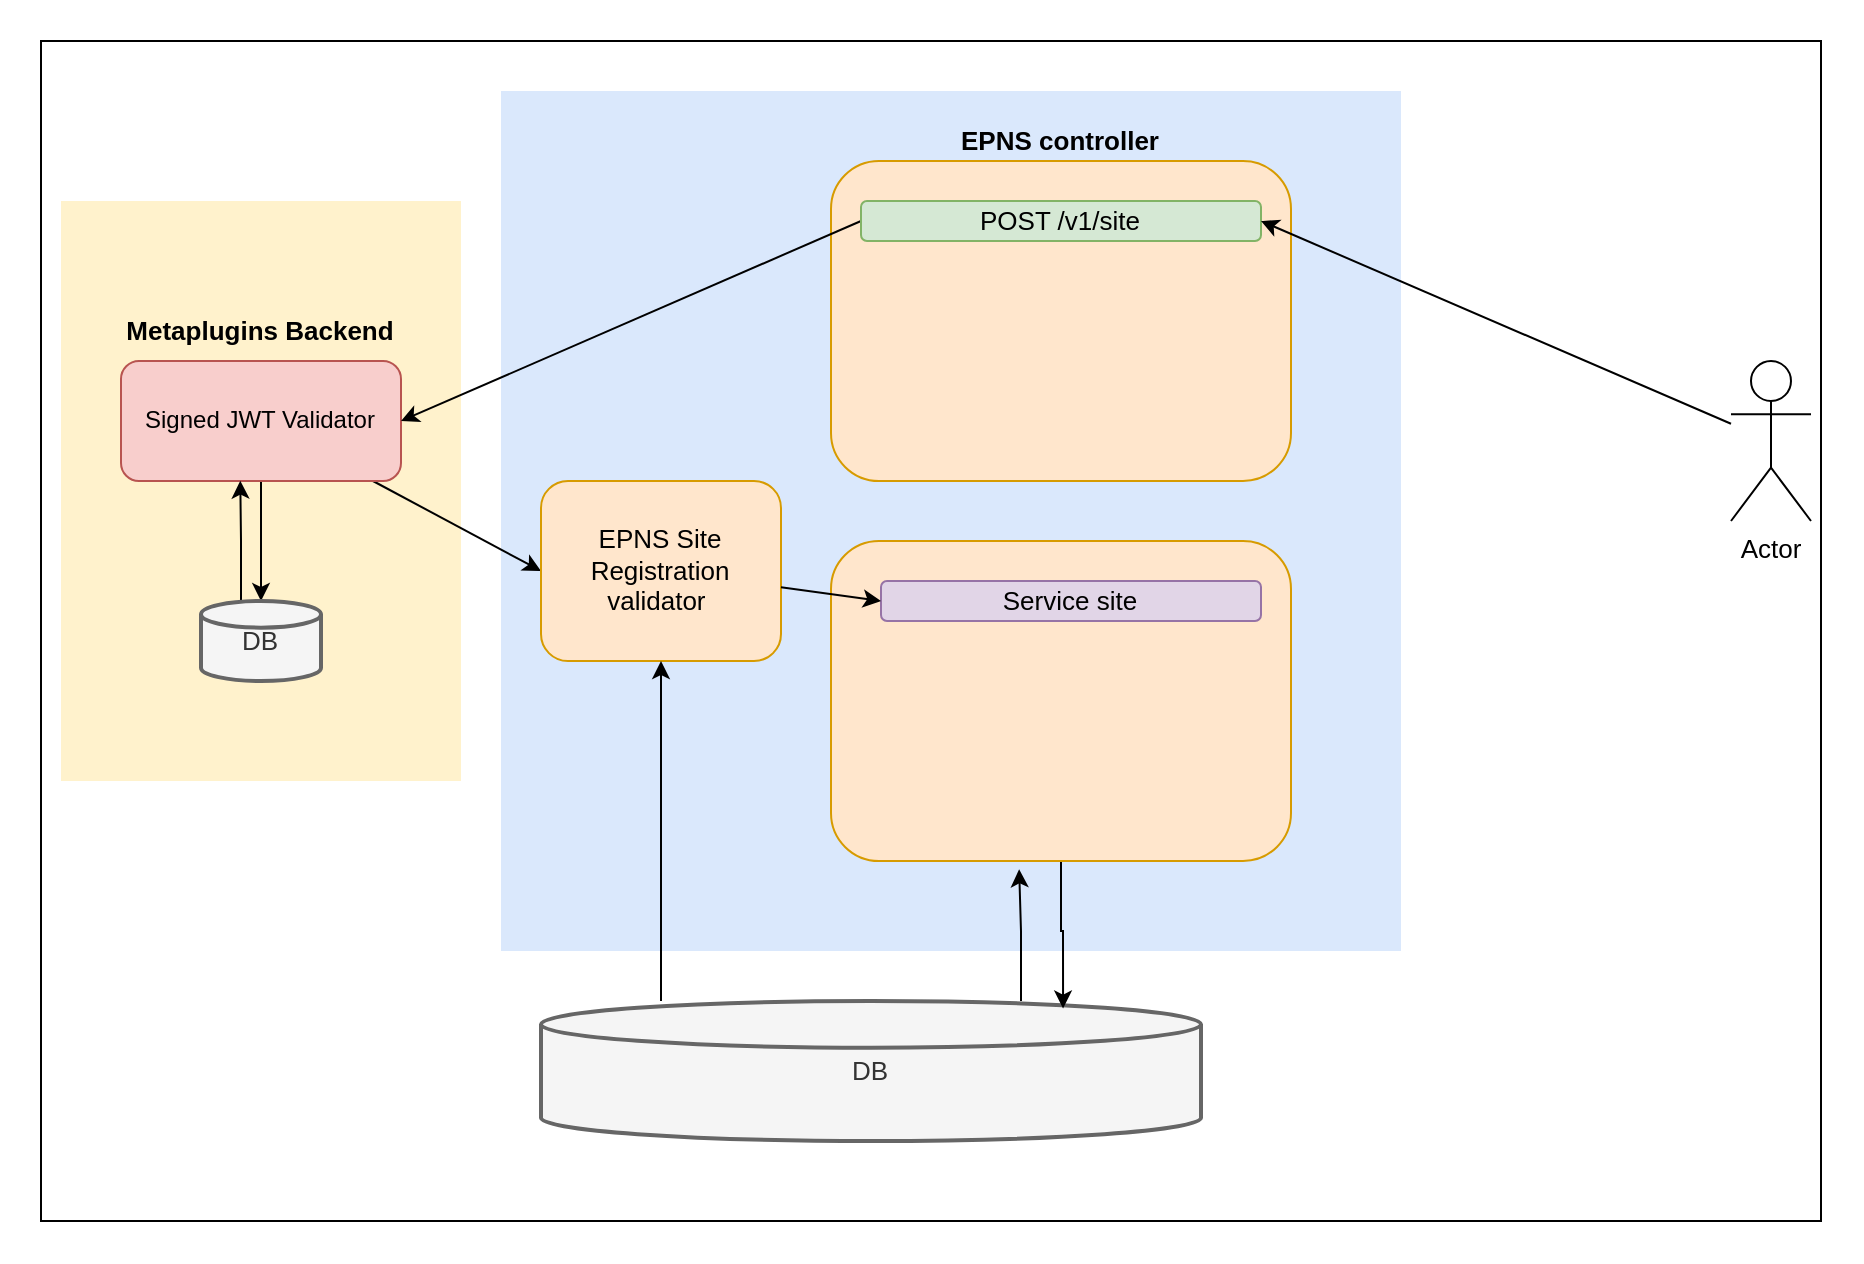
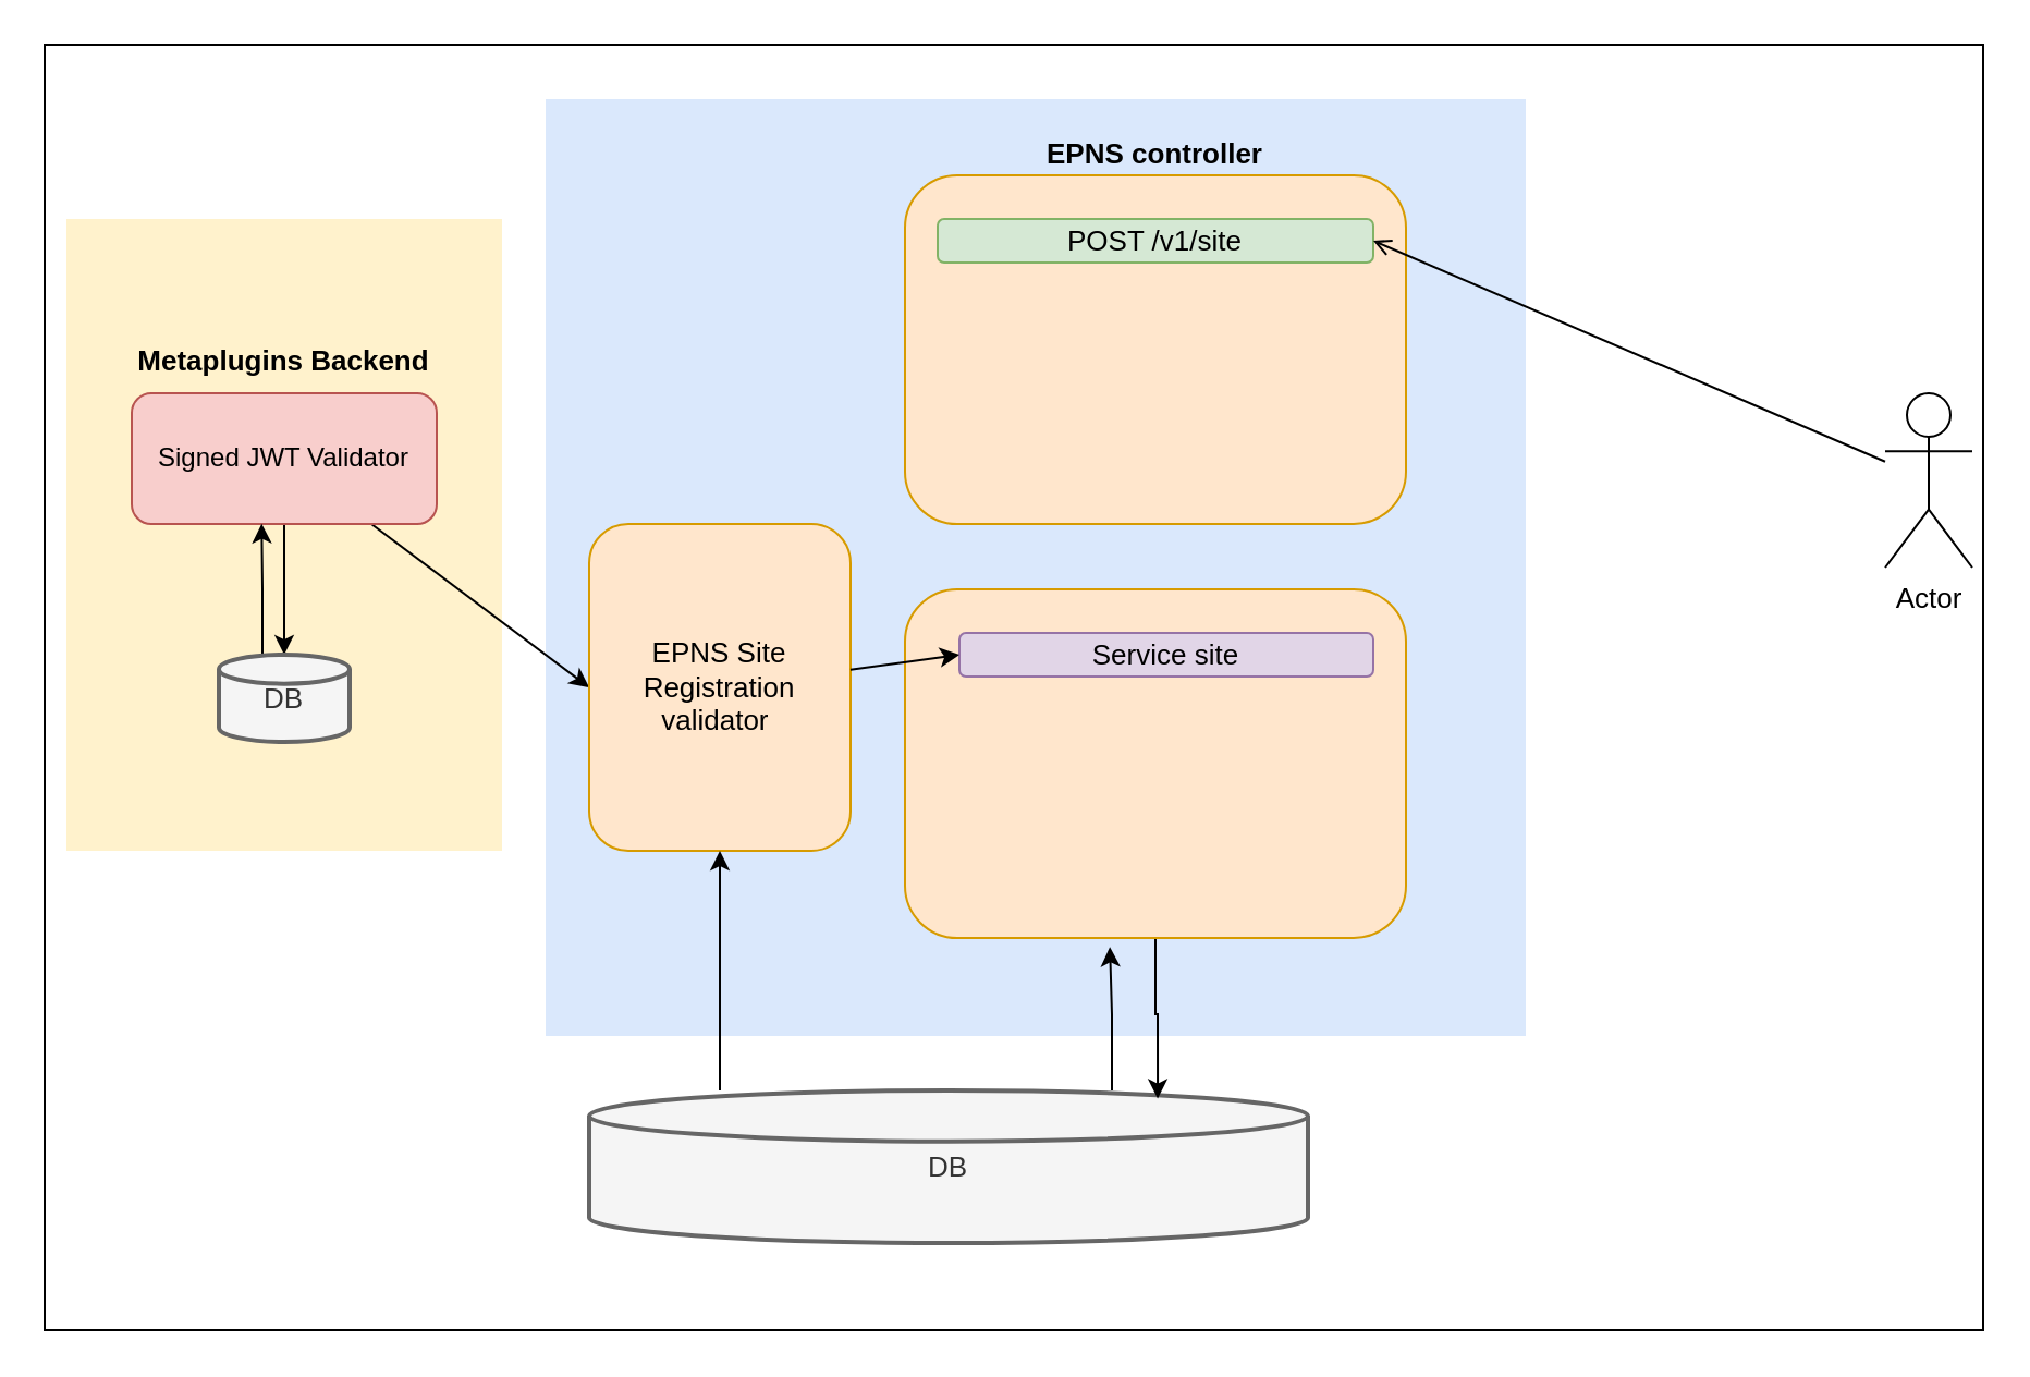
  <mxCell id="0" />
  <mxCell id="1" parent="0" />
  <mxCell id="2" value="" style="rounded=0;whiteSpace=wrap;html=1;" vertex="1" parent="1"><mxGeometry x="20" y="20" width="890" height="590" as="geometry" /></mxCell>
  <mxCell id="3" value="" style="rounded=0;whiteSpace=wrap;html=1;fontSize=13;fillColor=#fff2cc;strokeColor=none;" parent="1" vertex="1"><mxGeometry x="30" y="100" width="200" height="290" as="geometry" /></mxCell>
  <mxCell id="4" value="" style="rounded=0;whiteSpace=wrap;html=1;fontSize=13;fillColor=#dae8fc;strokeColor=none;" parent="1" vertex="1"><mxGeometry x="250" y="45" width="450" height="430" as="geometry" /></mxCell>
  <mxCell id="5" value="" style="rounded=1;whiteSpace=wrap;html=1;fontSize=13;fillColor=#ffe6cc;strokeColor=#d79b00;" parent="1" vertex="1"><mxGeometry x="415" y="80" width="230" height="160" as="geometry" /></mxCell>
  <mxCell id="6" style="edgeStyle=orthogonalEdgeStyle;rounded=0;orthogonalLoop=1;jettySize=auto;html=1;entryX=0.5;entryY=0;entryDx=0;entryDy=0;entryPerimeter=0;fontSize=13;" parent="1" source="8" target="11" edge="1"><mxGeometry relative="1" as="geometry" /></mxCell>
  <mxCell id="7" style="edgeStyle=none;rounded=0;orthogonalLoop=1;jettySize=auto;html=1;entryX=0;entryY=0.5;entryDx=0;entryDy=0;fontSize=13;" parent="1" source="8" target="15" edge="1"><mxGeometry relative="1" as="geometry" /></mxCell>
  <mxCell id="8" value="Signed JWT Validator" style="rounded=1;whiteSpace=wrap;html=1;fillColor=#f8cecc;strokeColor=#b85450;" parent="1" vertex="1"><mxGeometry x="60" y="180" width="140" height="60" as="geometry" /></mxCell>
  <mxCell id="9" value="Metaplugins Backend" style="text;html=1;strokeColor=none;fillColor=none;align=center;verticalAlign=middle;whiteSpace=wrap;rounded=0;fontSize=13;fontStyle=1" parent="1" vertex="1"><mxGeometry x="60" y="150" width="140" height="30" as="geometry" /></mxCell>
  <mxCell id="10" style="edgeStyle=orthogonalEdgeStyle;rounded=0;orthogonalLoop=1;jettySize=auto;html=1;entryX=0.426;entryY=0.997;entryDx=0;entryDy=0;fontSize=13;entryPerimeter=0;" parent="1" source="11" target="8" edge="1"><mxGeometry relative="1" as="geometry"><Array as="points"><mxPoint x="120" y="270" /><mxPoint x="120" y="270" /></Array></mxGeometry></mxCell>
  <mxCell id="11" value="DB" style="strokeWidth=2;html=1;shape=mxgraph.flowchart.database;whiteSpace=wrap;fontSize=13;fillColor=#f5f5f5;fontColor=#333333;strokeColor=#666666;" parent="1" vertex="1"><mxGeometry x="100" y="300" width="60" height="40" as="geometry" /></mxCell>
- <mxCell id="12" style="edgeStyle=none;rounded=0;orthogonalLoop=1;jettySize=auto;html=1;entryX=1;entryY=0.5;entryDx=0;entryDy=0;fontSize=13;exitX=0;exitY=0.5;exitDx=0;exitDy=0;" parent="1" source="13" target="8" edge="1"><mxGeometry relative="1" as="geometry" /></mxCell>
  <mxCell id="13" value="POST /v1/site" style="rounded=1;whiteSpace=wrap;html=1;fontSize=13;fillColor=#d5e8d4;strokeColor=#82b366;" parent="1" vertex="1"><mxGeometry x="430" y="100" width="200" height="20" as="geometry" /></mxCell>
  <mxCell id="14" value="EPNS controller" style="text;html=1;strokeColor=none;fillColor=none;align=center;verticalAlign=middle;whiteSpace=wrap;rounded=0;fontSize=13;fontStyle=1" parent="1" vertex="1"><mxGeometry x="425" y="60" width="210" height="20" as="geometry" /></mxCell>
- <mxCell id="15" value="EPNS Site Registration validator&amp;nbsp;" style="rounded=1;whiteSpace=wrap;html=1;fontSize=13;fillColor=#ffe6cc;strokeColor=#d79b00;" parent="1" vertex="1"><mxGeometry x="270" y="240" width="120" height="90" as="geometry" /></mxCell>
+ <mxCell id="15" value="EPNS Site Registration validator&amp;nbsp;" style="rounded=1;whiteSpace=wrap;html=1;fontSize=13;fillColor=#ffe6cc;strokeColor=#d79b00;" parent="1" vertex="1"><mxGeometry x="270" y="240" width="120" height="150" as="geometry" /></mxCell>
  <mxCell id="16" style="edgeStyle=orthogonalEdgeStyle;rounded=0;orthogonalLoop=1;jettySize=auto;html=1;entryX=0.5;entryY=1;entryDx=0;entryDy=0;fontSize=13;" parent="1" source="18" target="15" edge="1"><mxGeometry relative="1" as="geometry"><Array as="points"><mxPoint x="330" y="480" /><mxPoint x="330" y="480" /></Array></mxGeometry></mxCell>
  <mxCell id="17" style="edgeStyle=orthogonalEdgeStyle;rounded=0;orthogonalLoop=1;jettySize=auto;html=1;entryX=0.409;entryY=1.026;entryDx=0;entryDy=0;entryPerimeter=0;fontSize=13;" parent="1" source="18" target="20" edge="1"><mxGeometry relative="1" as="geometry"><Array as="points"><mxPoint x="510" y="465" /><mxPoint x="509" y="465" /></Array></mxGeometry></mxCell>
  <mxCell id="18" value="DB" style="strokeWidth=2;html=1;shape=mxgraph.flowchart.database;whiteSpace=wrap;fontSize=13;fillColor=#f5f5f5;fontColor=#333333;strokeColor=#666666;" parent="1" vertex="1"><mxGeometry x="270" y="500" width="330" height="70" as="geometry" /></mxCell>
  <mxCell id="19" style="edgeStyle=orthogonalEdgeStyle;rounded=0;orthogonalLoop=1;jettySize=auto;html=1;entryX=0.791;entryY=0.054;entryDx=0;entryDy=0;entryPerimeter=0;fontSize=13;" parent="1" source="20" target="18" edge="1"><mxGeometry relative="1" as="geometry" /></mxCell>
  <mxCell id="20" value="" style="rounded=1;whiteSpace=wrap;html=1;fontSize=13;fillColor=#ffe6cc;strokeColor=#d79b00;" parent="1" vertex="1"><mxGeometry x="415" y="270" width="230" height="160" as="geometry" /></mxCell>
  <mxCell id="21" value="Service site" style="rounded=1;whiteSpace=wrap;html=1;fontSize=13;fillColor=#e1d5e7;strokeColor=#9673a6;" parent="1" vertex="1"><mxGeometry x="440" y="290" width="190" height="20" as="geometry" /></mxCell>
- <mxCell id="22" style="edgeStyle=none;rounded=0;orthogonalLoop=1;jettySize=auto;html=1;entryX=1;entryY=0.5;entryDx=0;entryDy=0;fontSize=13;" parent="1" source="23" target="13" edge="1"><mxGeometry relative="1" as="geometry" /></mxCell>
+ <mxCell id="22" style="edgeStyle=none;rounded=0;orthogonalLoop=1;jettySize=auto;html=1;entryX=1;entryY=0.5;entryDx=0;entryDy=0;fontSize=13;endArrow=open;" parent="1" source="23" target="13" edge="1"><mxGeometry relative="1" as="geometry" /></mxCell>
  <mxCell id="23" value="Actor" style="shape=umlActor;verticalLabelPosition=bottom;verticalAlign=top;html=1;outlineConnect=0;fontSize=13;" parent="1" vertex="1"><mxGeometry x="865" y="180" width="40" height="80" as="geometry" /></mxCell>
  <mxCell id="24" style="edgeStyle=none;rounded=0;orthogonalLoop=1;jettySize=auto;html=1;entryX=0;entryY=0.5;entryDx=0;entryDy=0;fontSize=13;" parent="1" source="15" target="21" edge="1"><mxGeometry relative="1" as="geometry" /></mxCell>
